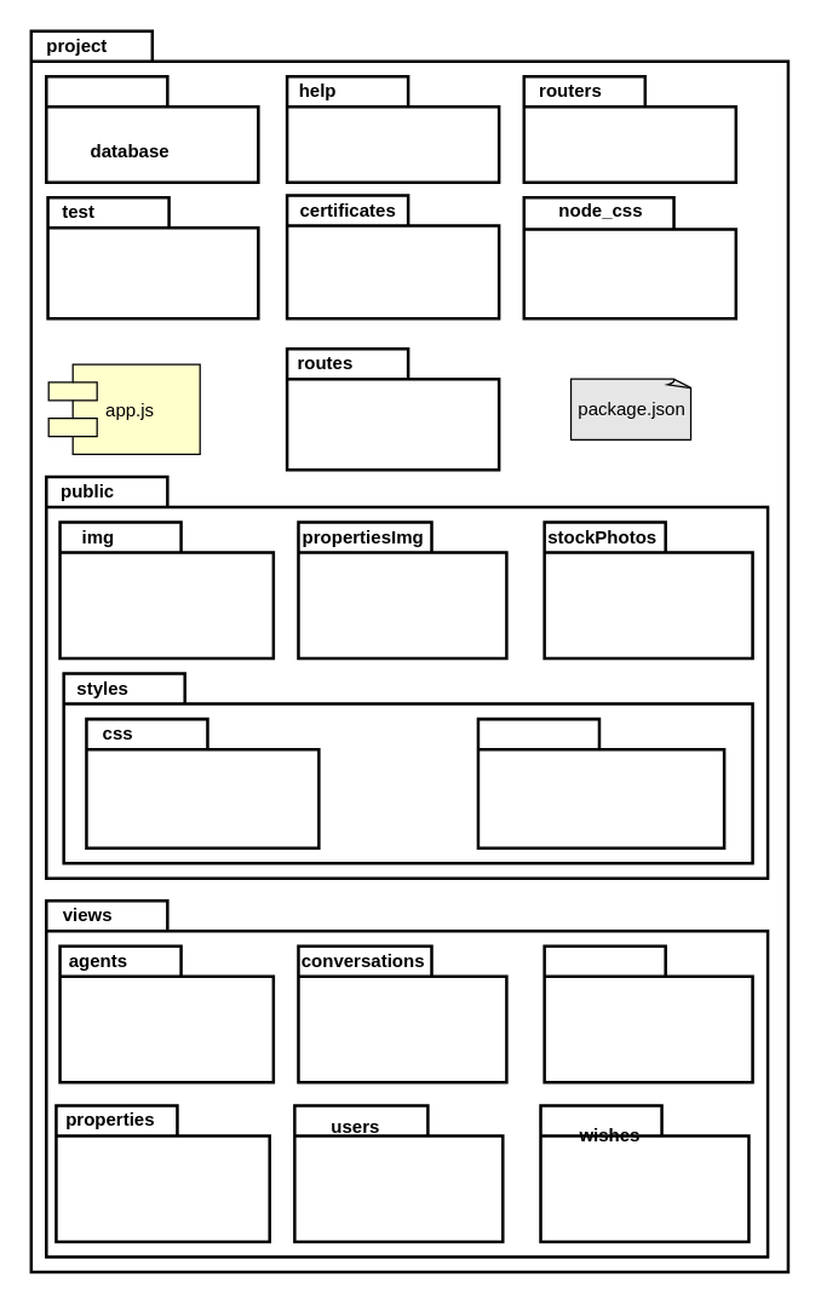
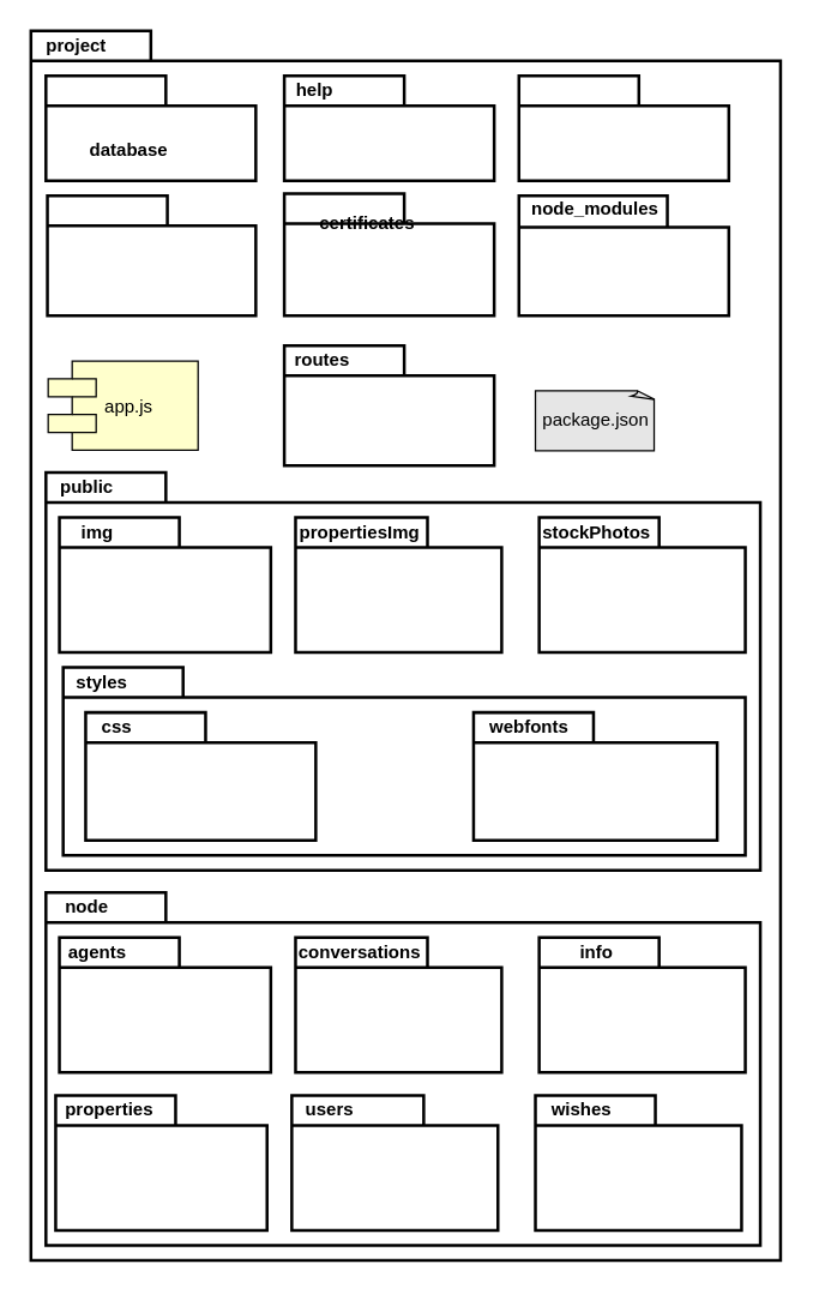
  <mxCell id="0" />
  <mxCell id="1" parent="0" />
  <mxCell id="2" value="" style="shape=folder;tabWidth=80;tabHeight=20;tabPosition=left;strokeWidth=2;html=1;whiteSpace=wrap;align=center;" vertex="1" parent="1"><mxGeometry x="20" y="20.04" width="500" height="820" as="geometry" /></mxCell>
  <mxCell id="3" value="&lt;b&gt;project&lt;/b&gt;" style="text;html=1;align=center;verticalAlign=middle;resizable=0;points=[];autosize=1;" vertex="1" parent="1"><mxGeometry x="20" y="20.04" width="60" height="20" as="geometry" /></mxCell>
  <mxCell id="4" value="" style="shape=folder;tabWidth=80;tabHeight=20;tabPosition=left;strokeWidth=2;html=1;whiteSpace=wrap;align=center;" vertex="1" parent="1"><mxGeometry x="30" y="50.04" width="140" height="70" as="geometry" /></mxCell>
  <mxCell id="5" value="&lt;b&gt;database&lt;/b&gt;" style="text;html=1;align=center;verticalAlign=middle;resizable=0;points=[];autosize=1;" vertex="1" parent="1"><mxGeometry x="50" y="90.04" width="70" height="20" as="geometry" /></mxCell>
  <mxCell id="6" value="" style="shape=folder;tabWidth=80;tabHeight=20;tabPosition=left;strokeWidth=2;html=1;whiteSpace=wrap;align=center;" vertex="1" parent="1"><mxGeometry x="189" y="50.04" width="140" height="70" as="geometry" /></mxCell>
  <mxCell id="7" value="&lt;b&gt;help&lt;/b&gt;" style="text;html=1;align=center;verticalAlign=middle;resizable=0;points=[];autosize=1;" vertex="1" parent="1"><mxGeometry x="189" y="50.04" width="40" height="20" as="geometry" /></mxCell>
  <mxCell id="8" value="" style="shape=folder;tabWidth=80;tabHeight=20;tabPosition=left;strokeWidth=2;html=1;whiteSpace=wrap;align=center;" vertex="1" parent="1"><mxGeometry x="345.5" y="50.04" width="140" height="70" as="geometry" /></mxCell>
- <mxCell id="9" value="&lt;b&gt;routers&lt;/b&gt;" style="text;html=1;align=center;verticalAlign=middle;resizable=0;points=[];autosize=1;" vertex="1" parent="1"><mxGeometry x="345.5" y="50.04" width="60" height="20" as="geometry" /></mxCell>
  <mxCell id="10" value="" style="shape=folder;tabWidth=80;tabHeight=20;tabPosition=left;strokeWidth=2;html=1;whiteSpace=wrap;align=center;" vertex="1" parent="1"><mxGeometry x="189" y="230.04" width="140" height="80" as="geometry" /></mxCell>
  <mxCell id="11" value="&lt;b&gt;routes&lt;/b&gt;" style="text;html=1;align=center;verticalAlign=middle;resizable=0;points=[];autosize=1;" vertex="1" parent="1"><mxGeometry x="189" y="230.04" width="50" height="20" as="geometry" /></mxCell>
  <mxCell id="12" value="" style="shape=folder;tabWidth=80;tabHeight=20;tabPosition=left;strokeWidth=2;html=1;whiteSpace=wrap;align=center;" vertex="1" parent="1"><mxGeometry x="31" y="130.04" width="139" height="80" as="geometry" /></mxCell>
- <mxCell id="13" value="&lt;b&gt;test&lt;/b&gt;" style="text;html=1;align=center;verticalAlign=middle;resizable=0;points=[];autosize=1;" vertex="1" parent="1"><mxGeometry x="31" y="130.04" width="40" height="20" as="geometry" /></mxCell>
  <mxCell id="14" value="" style="shape=folder;tabWidth=80;tabHeight=20;tabPosition=left;strokeWidth=2;html=1;whiteSpace=wrap;align=center;" vertex="1" parent="1"><mxGeometry x="189" y="128.66" width="140" height="81.38" as="geometry" /></mxCell>
- <mxCell id="15" value="&lt;b&gt;certificates&lt;/b&gt;" style="text;html=1;align=center;verticalAlign=middle;resizable=0;points=[];autosize=1;" vertex="1" parent="1"><mxGeometry x="189" y="129.35" width="80" height="20" as="geometry" /></mxCell>
+ <mxCell id="15" value="&lt;b&gt;certificates&lt;/b&gt;" style="text;html=1;align=center;verticalAlign=middle;resizable=0;points=[];autosize=1;" vertex="1" parent="1"><mxGeometry x="204" y="139.35" width="80" height="20" as="geometry" /></mxCell>
  <mxCell id="16" value="app.js" style="shape=component;align=left;spacingLeft=36;fillColor=#FFFFCC;" vertex="1" parent="1"><mxGeometry x="31.5" y="240.39" width="100" height="59.31" as="geometry" /></mxCell>
- <mxCell id="17" value="package.json" style="whiteSpace=wrap;html=1;shape=mxgraph.basic.document;fillColor=#E6E6E6;" vertex="1" parent="1"><mxGeometry x="376.5" y="250.04" width="80" height="40" as="geometry" /></mxCell>
+ <mxCell id="17" value="package.json" style="whiteSpace=wrap;html=1;shape=mxgraph.basic.document;fillColor=#E6E6E6;" vertex="1" parent="1"><mxGeometry x="356.5" y="260.04" width="80" height="40" as="geometry" /></mxCell>
  <mxCell id="18" value="" style="shape=folder;tabWidth=99;tabHeight=21;tabPosition=left;strokeWidth=2;html=1;whiteSpace=wrap;align=center;" vertex="1" parent="1"><mxGeometry x="345.5" y="130.12" width="140" height="79.92" as="geometry" /></mxCell>
- <mxCell id="19" value="&lt;b&gt;node_css&lt;/b&gt;" style="text;html=1;align=center;verticalAlign=middle;resizable=0;points=[];autosize=1;" vertex="1" parent="1"><mxGeometry x="345.5" y="128.66" width="100" height="20" as="geometry" /></mxCell>
+ <mxCell id="19" value="&lt;b&gt;node_modules&lt;/b&gt;" style="text;html=1;align=center;verticalAlign=middle;resizable=0;points=[];autosize=1;" vertex="1" parent="1"><mxGeometry x="345.5" y="128.66" width="100" height="20" as="geometry" /></mxCell>
  <mxCell id="20" value="" style="shape=folder;tabWidth=80;tabHeight=20;tabPosition=left;strokeWidth=2;html=1;whiteSpace=wrap;align=center;" vertex="1" parent="1"><mxGeometry x="30" y="314.69" width="476.5" height="265.35" as="geometry" /></mxCell>
  <mxCell id="21" value="&lt;b&gt;public&lt;/b&gt;" style="text;html=1;align=center;verticalAlign=middle;resizable=0;points=[];autosize=1;" vertex="1" parent="1"><mxGeometry x="31.5" y="314.69" width="50" height="20" as="geometry" /></mxCell>
  <mxCell id="22" value="" style="shape=folder;tabWidth=80;tabHeight=20;tabPosition=left;strokeWidth=2;html=1;whiteSpace=wrap;align=center;" vertex="1" parent="1"><mxGeometry x="39" y="344.69" width="141" height="90" as="geometry" /></mxCell>
  <mxCell id="23" value="" style="shape=folder;tabWidth=88;tabHeight=20;tabPosition=left;strokeWidth=2;html=1;whiteSpace=wrap;align=center;" vertex="1" parent="1"><mxGeometry x="196.5" y="344.69" width="137.5" height="90" as="geometry" /></mxCell>
  <mxCell id="24" value="" style="shape=folder;tabWidth=80;tabHeight=20;tabPosition=left;strokeWidth=2;html=1;whiteSpace=wrap;align=center;" vertex="1" parent="1"><mxGeometry x="359" y="344.69" width="137.5" height="90" as="geometry" /></mxCell>
  <mxCell id="25" value="" style="shape=folder;tabWidth=80;tabHeight=20;tabPosition=left;strokeWidth=2;html=1;whiteSpace=wrap;align=center;" vertex="1" parent="1"><mxGeometry x="41.5" y="444.69" width="455" height="125.35" as="geometry" /></mxCell>
  <mxCell id="26" value="&lt;b&gt;img&lt;/b&gt;" style="text;html=1;align=center;verticalAlign=middle;resizable=0;points=[];autosize=1;" vertex="1" parent="1"><mxGeometry x="44" y="344.69" width="40" height="20" as="geometry" /></mxCell>
  <mxCell id="27" value="&lt;b&gt;propertiesImg&lt;/b&gt;" style="text;html=1;align=center;verticalAlign=middle;resizable=0;points=[];autosize=1;" vertex="1" parent="1"><mxGeometry x="189" y="344.69" width="100" height="20" as="geometry" /></mxCell>
  <mxCell id="28" value="&lt;b&gt;stockPhotos&lt;/b&gt;" style="text;html=1;align=center;verticalAlign=middle;resizable=0;points=[];autosize=1;" vertex="1" parent="1"><mxGeometry x="351.5" y="344.69" width="90" height="20" as="geometry" /></mxCell>
  <mxCell id="29" value="&lt;b&gt;styles&lt;/b&gt;" style="text;html=1;align=center;verticalAlign=middle;resizable=0;points=[];autosize=1;" vertex="1" parent="1"><mxGeometry x="41.5" y="444.69" width="50" height="20" as="geometry" /></mxCell>
  <mxCell id="30" value="" style="shape=folder;tabWidth=80;tabHeight=20;tabPosition=left;strokeWidth=2;html=1;whiteSpace=wrap;align=center;" vertex="1" parent="1"><mxGeometry x="56.5" y="474.69" width="153.5" height="85.35" as="geometry" /></mxCell>
  <mxCell id="31" value="" style="shape=folder;tabWidth=80;tabHeight=20;tabPosition=left;strokeWidth=2;html=1;whiteSpace=wrap;align=center;" vertex="1" parent="1"><mxGeometry x="315.25" y="474.69" width="162.5" height="85.35" as="geometry" /></mxCell>
  <mxCell id="32" value="&lt;b&gt;css&lt;/b&gt;" style="text;html=1;align=center;verticalAlign=middle;resizable=0;points=[];autosize=1;" vertex="1" parent="1"><mxGeometry x="56.5" y="474.69" width="40" height="20" as="geometry" /></mxCell>
+ <mxCell id="33" value="&lt;b&gt;webfonts&lt;/b&gt;" style="text;html=1;align=center;verticalAlign=middle;resizable=0;points=[];autosize=1;" vertex="1" parent="1"><mxGeometry x="317" y="474.69" width="70" height="20" as="geometry" /></mxCell>
  <mxCell id="34" value="" style="shape=folder;tabWidth=80;tabHeight=20;tabPosition=left;strokeWidth=2;html=1;whiteSpace=wrap;align=center;" vertex="1" parent="1"><mxGeometry x="30" y="594.69" width="476.5" height="235.35" as="geometry" /></mxCell>
- <mxCell id="35" value="&lt;b&gt;views&lt;/b&gt;" style="text;html=1;align=center;verticalAlign=middle;resizable=0;points=[];autosize=1;" vertex="1" parent="1"><mxGeometry x="31.5" y="594.69" width="50" height="20" as="geometry" /></mxCell>
+ <mxCell id="35" value="&lt;b&gt;node&lt;/b&gt;" style="text;html=1;align=center;verticalAlign=middle;resizable=0;points=[];autosize=1;" vertex="1" parent="1"><mxGeometry x="31.5" y="594.69" width="50" height="20" as="geometry" /></mxCell>
  <mxCell id="36" value="" style="shape=folder;tabWidth=80;tabHeight=20;tabPosition=left;strokeWidth=2;html=1;whiteSpace=wrap;align=center;" vertex="1" parent="1"><mxGeometry x="39" y="624.69" width="141" height="90" as="geometry" /></mxCell>
  <mxCell id="37" value="" style="shape=folder;tabWidth=88;tabHeight=20;tabPosition=left;strokeWidth=2;html=1;whiteSpace=wrap;align=center;" vertex="1" parent="1"><mxGeometry x="196.5" y="624.69" width="137.5" height="90" as="geometry" /></mxCell>
  <mxCell id="38" value="" style="shape=folder;tabWidth=80;tabHeight=20;tabPosition=left;strokeWidth=2;html=1;whiteSpace=wrap;align=center;" vertex="1" parent="1"><mxGeometry x="359" y="624.69" width="137.5" height="90" as="geometry" /></mxCell>
  <mxCell id="39" value="&lt;b&gt;agents&lt;/b&gt;" style="text;html=1;align=center;verticalAlign=middle;resizable=0;points=[];autosize=1;" vertex="1" parent="1"><mxGeometry x="39" y="624.69" width="50" height="20" as="geometry" /></mxCell>
  <mxCell id="40" value="&lt;b&gt;conversations&lt;/b&gt;" style="text;html=1;align=center;verticalAlign=middle;resizable=0;points=[];autosize=1;" vertex="1" parent="1"><mxGeometry x="189" y="624.69" width="100" height="20" as="geometry" /></mxCell>
+ <mxCell id="41" value="&lt;b&gt;info&lt;/b&gt;" style="text;html=1;align=center;verticalAlign=middle;resizable=0;points=[];autosize=1;" vertex="1" parent="1"><mxGeometry x="376.5" y="624.69" width="40" height="20" as="geometry" /></mxCell>
  <mxCell id="42" value="" style="shape=folder;tabWidth=80;tabHeight=20;tabPosition=left;strokeWidth=2;html=1;whiteSpace=wrap;align=center;" vertex="1" parent="1"><mxGeometry x="36.5" y="730.04" width="141" height="90" as="geometry" /></mxCell>
  <mxCell id="43" value="" style="shape=folder;tabWidth=88;tabHeight=20;tabPosition=left;strokeWidth=2;html=1;whiteSpace=wrap;align=center;" vertex="1" parent="1"><mxGeometry x="194" y="730.04" width="137.5" height="90" as="geometry" /></mxCell>
  <mxCell id="44" value="" style="shape=folder;tabWidth=80;tabHeight=20;tabPosition=left;strokeWidth=2;html=1;whiteSpace=wrap;align=center;" vertex="1" parent="1"><mxGeometry x="356.5" y="730.04" width="137.5" height="90" as="geometry" /></mxCell>
  <mxCell id="45" value="&lt;b&gt;properties&lt;/b&gt;" style="text;html=1;align=center;verticalAlign=middle;resizable=0;points=[];autosize=1;" vertex="1" parent="1"><mxGeometry x="36.5" y="730.04" width="70" height="20" as="geometry" /></mxCell>
- <mxCell id="46" value="&lt;b&gt;users&lt;/b&gt;" style="text;html=1;align=center;verticalAlign=middle;resizable=0;points=[];autosize=1;" vertex="1" parent="1"><mxGeometry x="209" y="735.04" width="50" height="20" as="geometry" /></mxCell>
- <mxCell id="47" value="&lt;b&gt;wishes&lt;/b&gt;" style="text;html=1;align=center;verticalAlign=middle;resizable=0;points=[];autosize=1;" vertex="1" parent="1"><mxGeometry x="371.5" y="740.04" width="60" height="20" as="geometry" /></mxCell>
+ <mxCell id="46" value="&lt;b&gt;users&lt;/b&gt;" style="text;html=1;align=center;verticalAlign=middle;resizable=0;points=[];autosize=1;" vertex="1" parent="1"><mxGeometry x="194" y="730.04" width="50" height="20" as="geometry" /></mxCell>
+ <mxCell id="47" value="&lt;b&gt;wishes&lt;/b&gt;" style="text;html=1;align=center;verticalAlign=middle;resizable=0;points=[];autosize=1;" vertex="1" parent="1"><mxGeometry x="356.5" y="730.04" width="60" height="20" as="geometry" /></mxCell>
